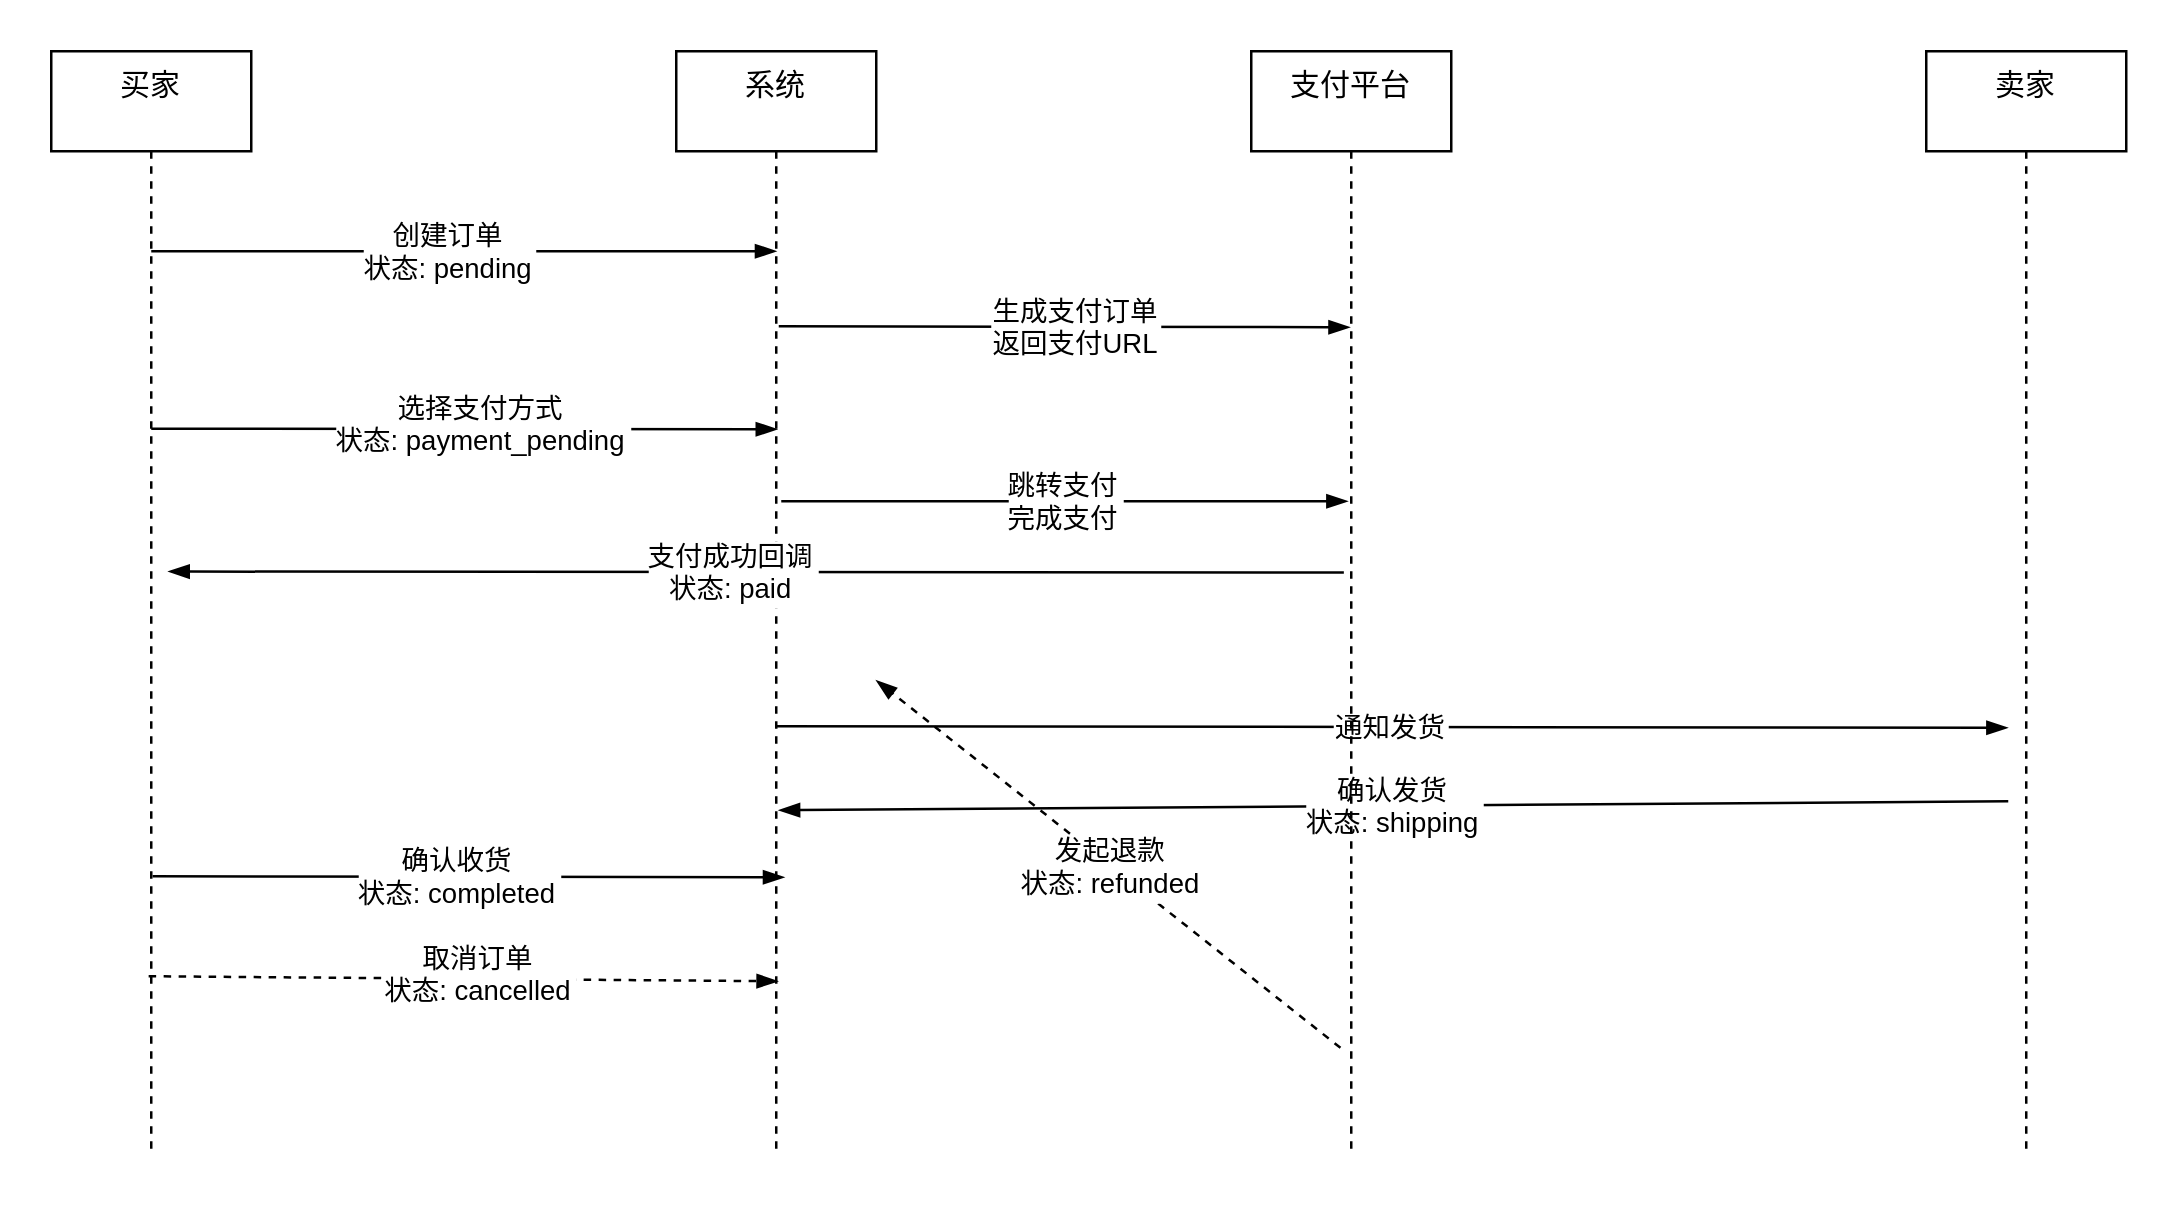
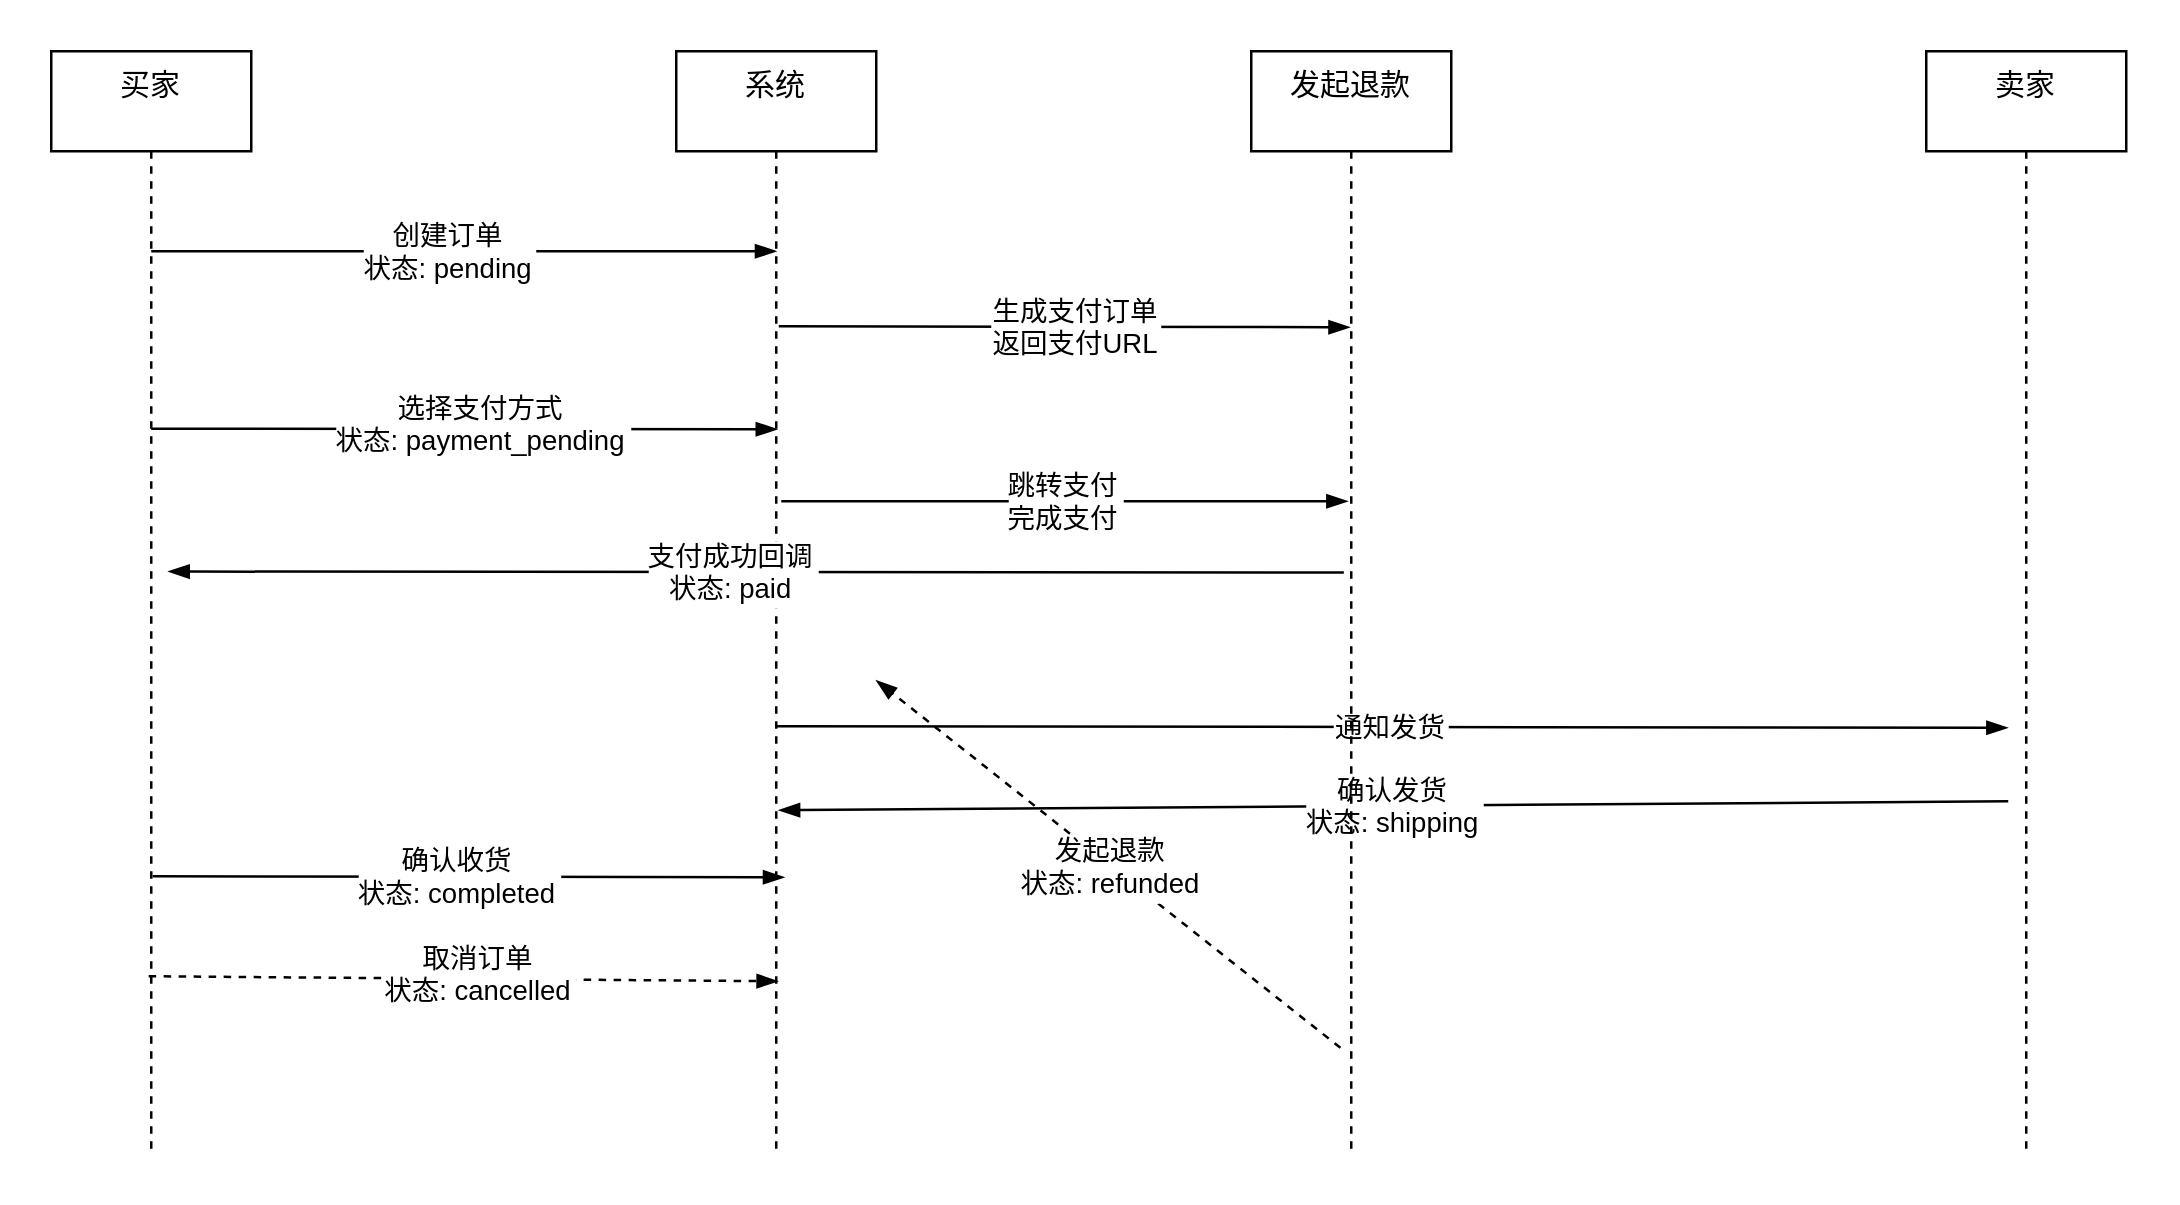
  <mxCell id="0" />
  <mxCell id="1" parent="0" />
  <mxCell id="2" value="买家" style="shape=umlLifeline;verticalAlign=top;startSize=30;" parent="1" vertex="1"><mxGeometry x="20" y="20" width="80" height="440" as="geometry" /></mxCell>
  <mxCell id="3" value="系统" style="shape=umlLifeline;verticalAlign=top;startSize=30;" parent="1" vertex="1"><mxGeometry x="270" y="20" width="80" height="440" as="geometry" /></mxCell>
  <mxCell id="4" value="卖家" style="shape=umlLifeline;verticalAlign=top;startSize=30;" parent="1" vertex="1"><mxGeometry x="770" y="20" width="80" height="440" as="geometry" /></mxCell>
  <mxCell id="5" value="创建订单&#10;状态: pending" style="endArrow=blockThin;endFill=1;" parent="1" edge="1"><mxGeometry x="-0.052" relative="1" as="geometry"><mxPoint x="60" y="100" as="sourcePoint" /><mxPoint x="310" y="100" as="targetPoint" /><mxPoint as="offset" /></mxGeometry></mxCell>
  <mxCell id="6" value="选择支付方式&#10;状态: payment_pending" style="endArrow=blockThin;endFill=1;entryX=0.504;entryY=0.558;entryDx=0;entryDy=0;entryPerimeter=0;" parent="1" edge="1"><mxGeometry x="0.055" y="2" relative="1" as="geometry"><mxPoint x="60" y="171" as="sourcePoint" /><mxPoint x="310.32" y="171.2" as="targetPoint" /><Array as="points" /><mxPoint as="offset" /></mxGeometry></mxCell>
  <mxCell id="7" value="生成支付订单&#10;返回支付URL" style="endArrow=blockThin;endFill=1;exitX=0.52;exitY=0.739;exitDx=0;exitDy=0;exitPerimeter=0;" parent="1" edge="1"><mxGeometry x="0.042" relative="1" as="geometry"><mxPoint x="311" y="130" as="sourcePoint" /><mxPoint x="539.4" y="130.4" as="targetPoint" /><mxPoint as="offset" /></mxGeometry></mxCell>
  <mxCell id="8" value="跳转支付&#10;完成支付" style="endArrow=blockThin;endFill=1;entryX=0.457;entryY=0.575;entryDx=0;entryDy=0;entryPerimeter=0;" parent="1" edge="1"><mxGeometry relative="1" as="geometry"><mxPoint x="312" y="200" as="sourcePoint" /><mxPoint x="538.56" y="200" as="targetPoint" /><mxPoint as="offset" /></mxGeometry></mxCell>
  <mxCell id="9" value="支付成功回调&#10;状态: paid" style="endArrow=blockThin;endFill=1;entryX=0.586;entryY=0.473;entryDx=0;entryDy=0;entryPerimeter=0;exitX=0.469;exitY=0.464;exitDx=0;exitDy=0;exitPerimeter=0;" parent="1" target="2" edge="1"><mxGeometry x="0.042" relative="1" as="geometry"><mxPoint x="537.04" y="228.48" as="sourcePoint" /><mxPoint x="60" y="251.52" as="targetPoint" /><mxPoint as="offset" /></mxGeometry></mxCell>
  <mxCell id="10" value="通知发货" style="endArrow=blockThin;endFill=1;entryX=0.407;entryY=0.615;entryDx=0;entryDy=0;entryPerimeter=0;exitX=0.545;exitY=0.647;exitDx=0;exitDy=0;exitPerimeter=0;" parent="1" target="4" edge="1"><mxGeometry relative="1" as="geometry"><mxPoint x="310" y="290" as="sourcePoint" /><mxPoint x="802.4" y="292" as="targetPoint" /><Array as="points" /></mxGeometry></mxCell>
  <mxCell id="11" value="确认发货&#10;状态: shipping" style="endArrow=blockThin;endFill=1;entryX=0.513;entryY=0.69;entryDx=0;entryDy=0;entryPerimeter=0;exitX=0.485;exitY=0.723;exitDx=0;exitDy=0;exitPerimeter=0;" parent="1" target="3" edge="1"><mxGeometry relative="1" as="geometry"><mxPoint x="802.8" y="320" as="sourcePoint" /><mxPoint x="540" y="321.6" as="targetPoint" /></mxGeometry></mxCell>
  <mxCell id="12" value="确认收货&#10;状态: completed" style="endArrow=blockThin;endFill=1;exitX=0.507;exitY=0.368;exitDx=0;exitDy=0;exitPerimeter=0;entryX=0.54;entryY=0.776;entryDx=0;entryDy=0;entryPerimeter=0;" parent="1" edge="1"><mxGeometry x="-0.031" relative="1" as="geometry"><mxPoint x="60.56" y="350" as="sourcePoint" /><mxPoint x="313.2" y="350.4" as="targetPoint" /><mxPoint as="offset" /></mxGeometry></mxCell>
  <mxCell id="13" value="取消订单&#10;状态: cancelled" style="endArrow=blockThin;endFill=1;dashed=1;entryX=0.508;entryY=0.677;entryDx=0;entryDy=0;entryPerimeter=0;exitX=0.487;exitY=0.672;exitDx=0;exitDy=0;exitPerimeter=0;" parent="1" edge="1"><mxGeometry x="0.052" y="2" relative="1" as="geometry"><mxPoint x="58.96" y="390" as="sourcePoint" /><mxPoint x="310.64" y="392" as="targetPoint" /><Array as="points" /><mxPoint as="offset" /></mxGeometry></mxCell>
  <mxCell id="14" value="发起退款&#10;状态: refunded" style="endArrow=blockThin;endFill=1;dashed=1;exitX=0.446;exitY=0.906;exitDx=0;exitDy=0;exitPerimeter=0;" parent="1" source="15" target="3" edge="1"><mxGeometry x="-0.014" relative="1" as="geometry"><mxPoint x="807.52" y="423.96" as="sourcePoint" /><mxPoint x="540" y="420" as="targetPoint" /><mxPoint as="offset" /></mxGeometry></mxCell>
- <mxCell id="15" value="支付平台" style="shape=umlLifeline;verticalAlign=top;startSize=30;" parent="1" vertex="1"><mxGeometry x="500" y="20" width="80" height="440" as="geometry" /></mxCell>
+ <mxCell id="15" value="发起退款" style="shape=umlLifeline;verticalAlign=top;startSize=30;" parent="1" vertex="1"><mxGeometry x="500" y="20" width="80" height="440" as="geometry" /></mxCell>
